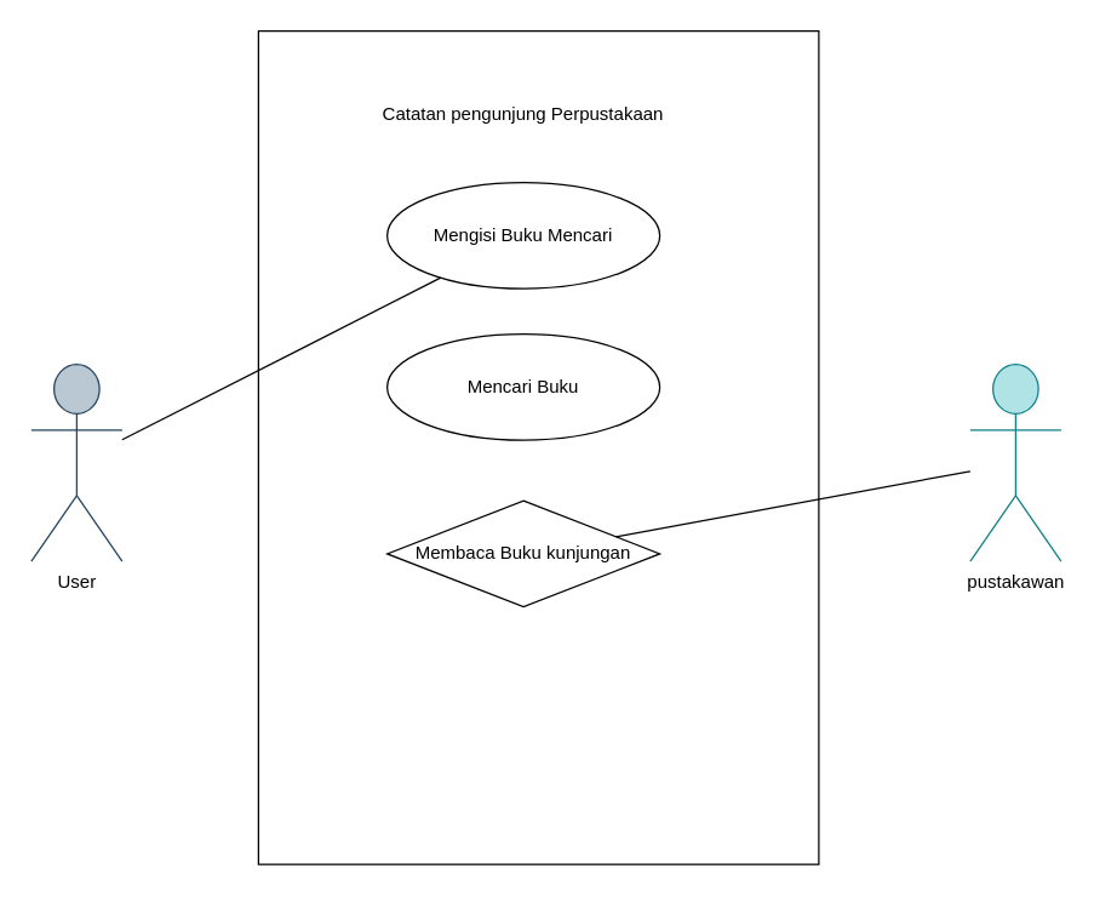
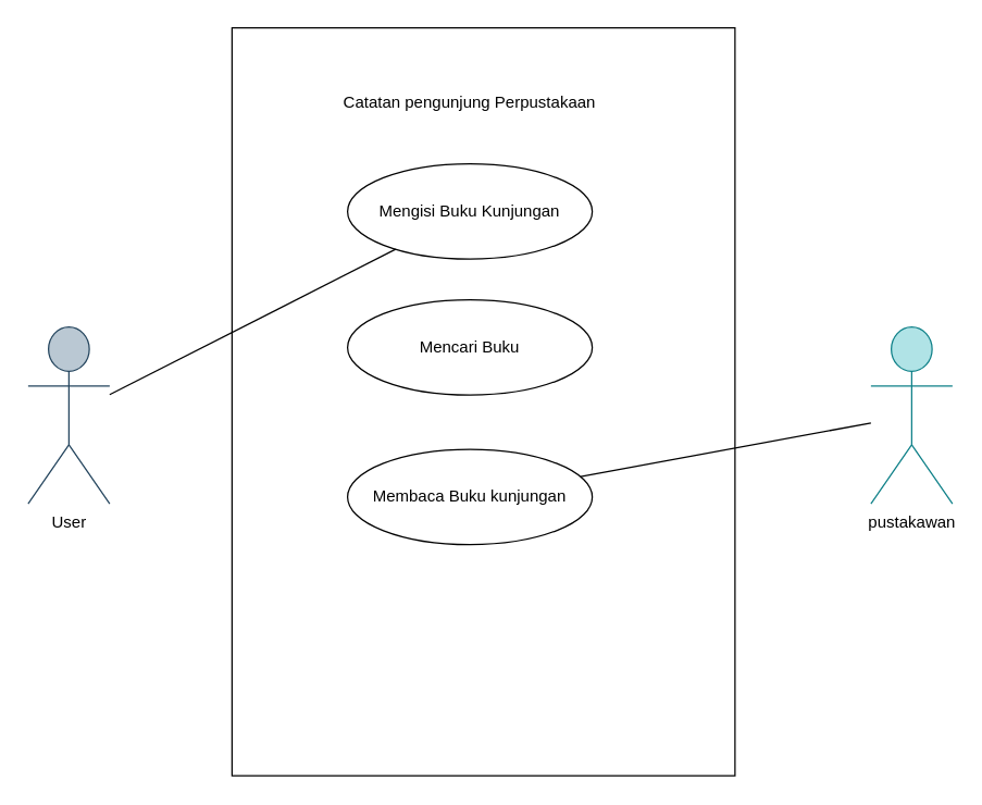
  <mxCell id="0" />
  <mxCell id="1" parent="0" />
  <mxCell id="2" value="" style="rounded=0;whiteSpace=wrap;html=1;" vertex="1" parent="1"><mxGeometry x="170" y="20" width="370" height="550" as="geometry" /></mxCell>
  <mxCell id="3" value="Catatan pengunjung Perpustakaan" style="text;html=1;strokeColor=none;fillColor=none;align=center;verticalAlign=middle;whiteSpace=wrap;rounded=0;" vertex="1" parent="1"><mxGeometry x="240" y="60" width="210" height="30" as="geometry" /></mxCell>
- <mxCell id="4" value="Mengisi Buku Mencari" style="ellipse;whiteSpace=wrap;html=1;" vertex="1" parent="1"><mxGeometry x="255" y="120" width="180" height="70" as="geometry" /></mxCell>
+ <mxCell id="4" value="Mengisi Buku Kunjungan" style="ellipse;whiteSpace=wrap;html=1;" vertex="1" parent="1"><mxGeometry x="255" y="120" width="180" height="70" as="geometry" /></mxCell>
  <mxCell id="5" value="Mencari Buku" style="ellipse;whiteSpace=wrap;html=1;" vertex="1" parent="1"><mxGeometry x="255" y="220" width="180" height="70" as="geometry" /></mxCell>
- <mxCell id="6" value="Membaca Buku kunjungan" style="rhombus;whiteSpace=wrap;html=1;" vertex="1" parent="1"><mxGeometry x="255" y="330" width="180" height="70" as="geometry" /></mxCell>
+ <mxCell id="6" value="Membaca Buku kunjungan" style="ellipse;whiteSpace=wrap;html=1;" vertex="1" parent="1"><mxGeometry x="255" y="330" width="180" height="70" as="geometry" /></mxCell>
  <mxCell id="7" value="pustakawan" style="shape=umlActor;verticalLabelPosition=bottom;verticalAlign=top;html=1;outlineConnect=0;fillColor=#b0e3e6;strokeColor=#0e8088;" vertex="1" parent="1"><mxGeometry x="640" y="240" width="60" height="130" as="geometry" /></mxCell>
  <mxCell id="8" value="User" style="shape=umlActor;verticalLabelPosition=bottom;verticalAlign=top;html=1;outlineConnect=0;fillColor=#bac8d3;strokeColor=#23445d;" vertex="1" parent="1"><mxGeometry x="20" y="240" width="60" height="130" as="geometry" /></mxCell>
  <mxCell id="9" value="" style="endArrow=none;html=1;rounded=0;" edge="1" parent="1" source="8" target="4"><mxGeometry width="50" height="50" relative="1" as="geometry"><mxPoint x="110" y="300" as="sourcePoint" /><mxPoint x="160" y="250" as="targetPoint" /></mxGeometry></mxCell>
  <mxCell id="10" value="" style="endArrow=none;html=1;rounded=0;" edge="1" parent="1" source="6" target="7"><mxGeometry width="50" height="50" relative="1" as="geometry"><mxPoint x="580" y="350" as="sourcePoint" /><mxPoint x="630" y="300" as="targetPoint" /></mxGeometry></mxCell>
